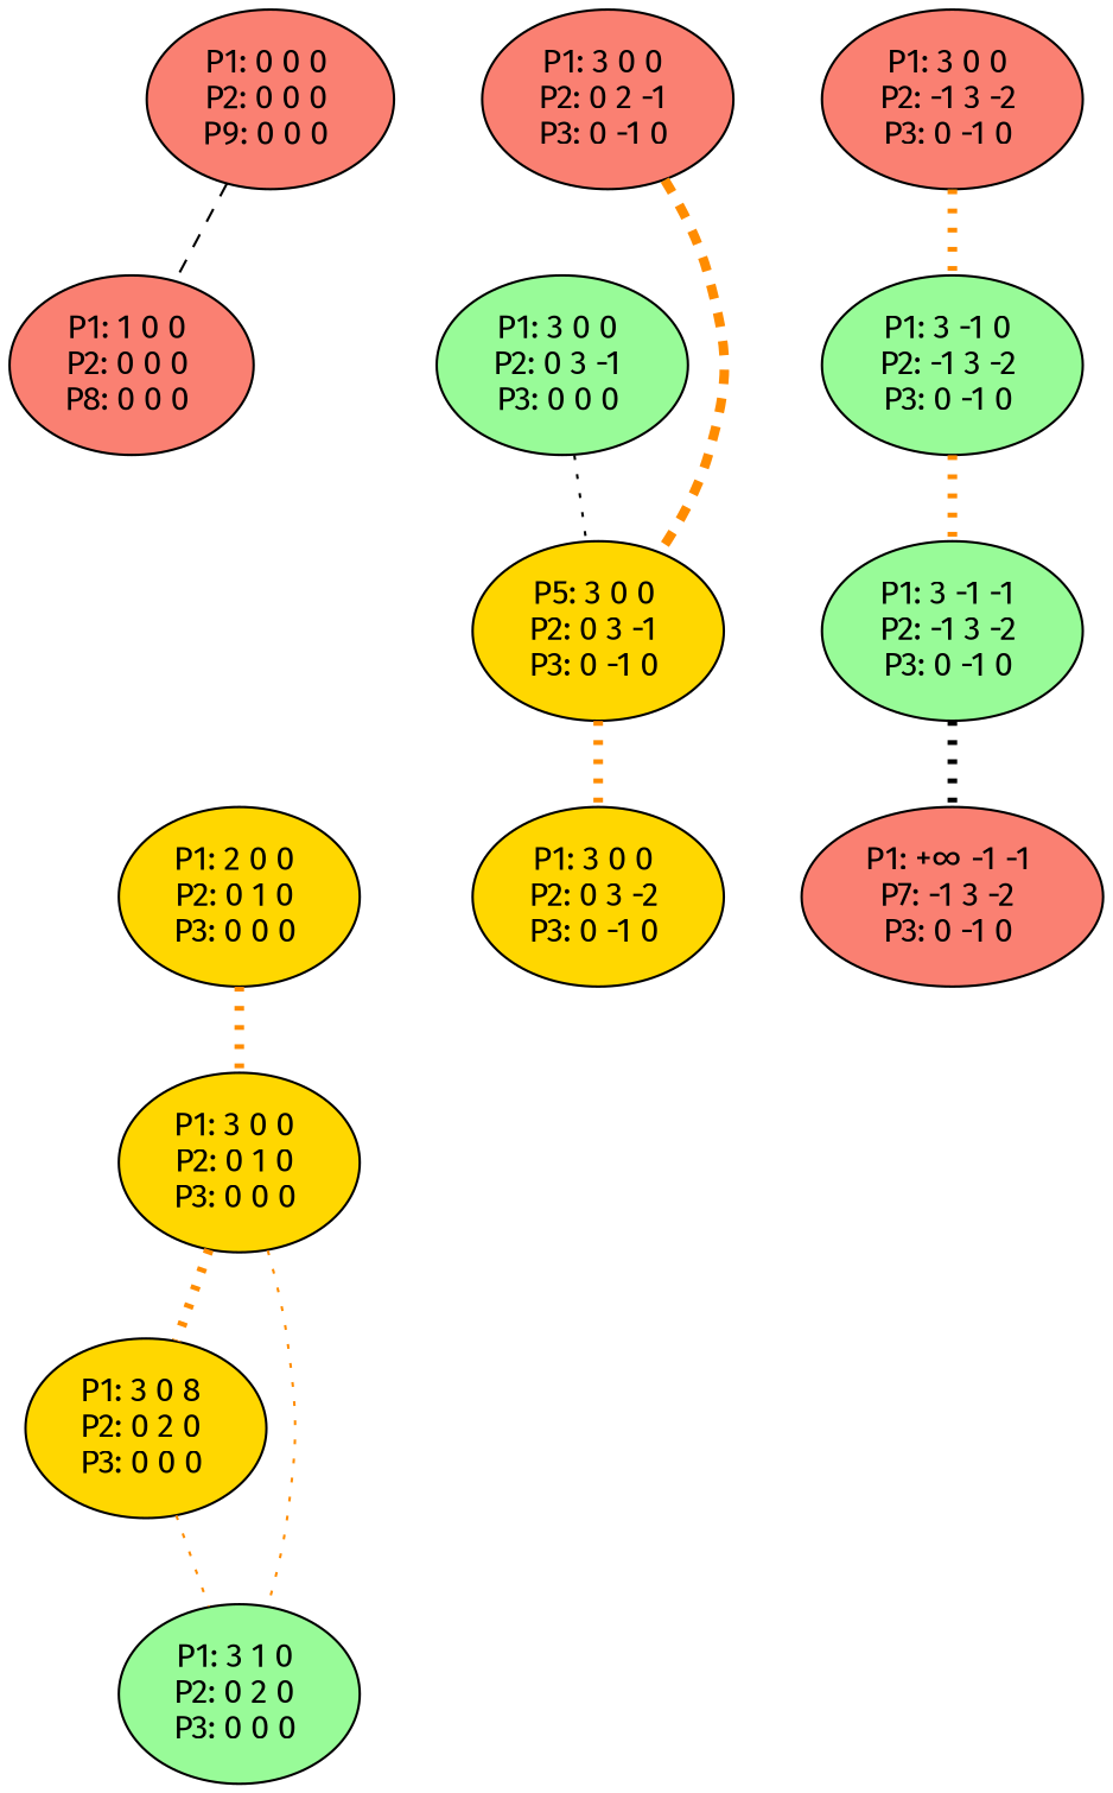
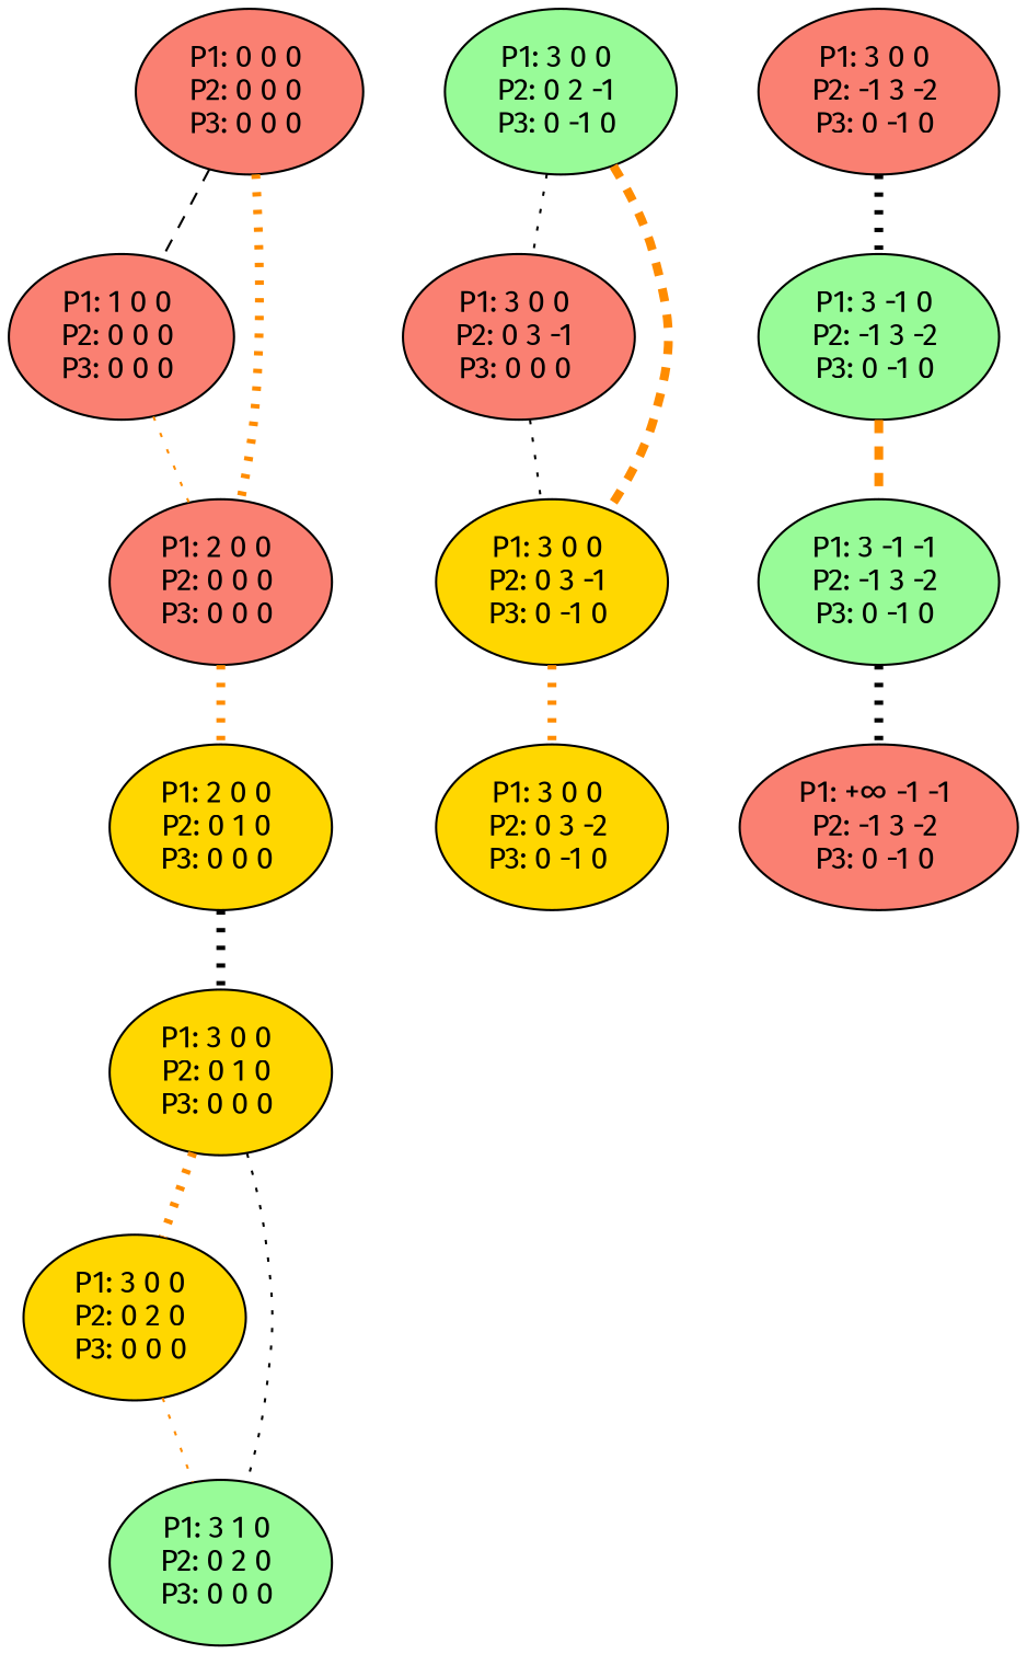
  graph {
    color=black
    fontname="Fira Sans"
    node [fillcolor=salmon fontname="Fira Sans" style=filled]
    edge [color=darkorange fontname="Fira Sans" style=dotted penwidth=4.0]
-   n1 [label="P1: 0 0 0 \nP2: 0 0 0 \nP9: 0 0 0 \n"]
-   n2 [label="P1: 1 0 0 \nP2: 0 0 0 \nP8: 0 0 0 \n"]
+   n1 [label="P1: 0 0 0 \nP2: 0 0 0 \nP3: 0 0 0 \n"]
+   n2 [label="P1: 1 0 0 \nP2: 0 0 0 \nP3: 0 0 0 \n"]
+   n3 [label="P1: 2 0 0 \nP2: 0 0 0 \nP3: 0 0 0 \n"]
    n4 [fillcolor=gold label="P1: 2 0 0 \nP2: 0 1 0 \nP3: 0 0 0 \n"]
    n5 [fillcolor=gold label="P1: 3 0 0 \nP2: 0 1 0 \nP3: 0 0 0 \n"]
-   n6 [fillcolor=gold label="P1: 3 0 8 \nP2: 0 2 0 \nP3: 0 0 0 \n"]
+   n6 [fillcolor=gold label="P1: 3 0 0 \nP2: 0 2 0 \nP3: 0 0 0 \n"]
    n7 [fillcolor=palegreen label="P1: 3 1 0 \nP2: 0 2 0 \nP3: 0 0 0 \n"]
-   n8 [label="P1: 3 0 0 \nP2: 0 2 -1 \nP3: 0 -1 0 \n"]
-   n9 [fillcolor=palegreen label="P1: 3 0 0 \nP2: 0 3 -1 \nP3: 0 0 0 \n"]
-   n10 [fillcolor=gold label="P5: 3 0 0 \nP2: 0 3 -1 \nP3: 0 -1 0 \n"]
+   n8 [fillcolor=palegreen label="P1: 3 0 0 \nP2: 0 2 -1 \nP3: 0 -1 0 \n"]
+   n9 [label="P1: 3 0 0 \nP2: 0 3 -1 \nP3: 0 0 0 \n"]
+   n10 [fillcolor=gold label="P1: 3 0 0 \nP2: 0 3 -1 \nP3: 0 -1 0 \n"]
    n11 [fillcolor=gold label="P1: 3 0 0 \nP2: 0 3 -2 \nP3: 0 -1 0 \n"]
    n12 [label="P1: 3 0 0 \nP2: -1 3 -2 \nP3: 0 -1 0 \n"]
    n13 [fillcolor=palegreen label="P1: 3 -1 0 \nP2: -1 3 -2 \nP3: 0 -1 0 \n"]
    n14 [fillcolor=palegreen label="P1: 3 -1 -1 \nP2: -1 3 -2 \nP3: 0 -1 0 \n"]
-   n15 [label="P1: +∞ -1 -1 \nP7: -1 3 -2 \nP3: 0 -1 0 \n"]
+   n15 [label="P1: +∞ -1 -1 \nP2: -1 3 -2 \nP3: 0 -1 0 \n"]
    n1 -- n2 [color=black style=dashed penwidth=""]
-   n4 -- n5
+   n1 -- n3
+   n2 -- n3 [penwidth=""]
+   n3 -- n4
+   n4 -- n5 [color=black]
    n5 -- n6
-   n5 -- n7 [penwidth=""]
+   n5 -- n7 [color=black penwidth=""]
    n6 -- n7 [penwidth=""]
+   n8 -- n9 [color=black penwidth=""]
    n8 -- n10 [style=dashed]
    n9 -- n10 [color=black penwidth=""]
    n10 -- n11
-   n12 -- n13
-   n13 -- n14
+   n12 -- n13 [color=black]
+   n13 -- n14 [style=dashed]
    n14 -- n15 [color=black]
  }
